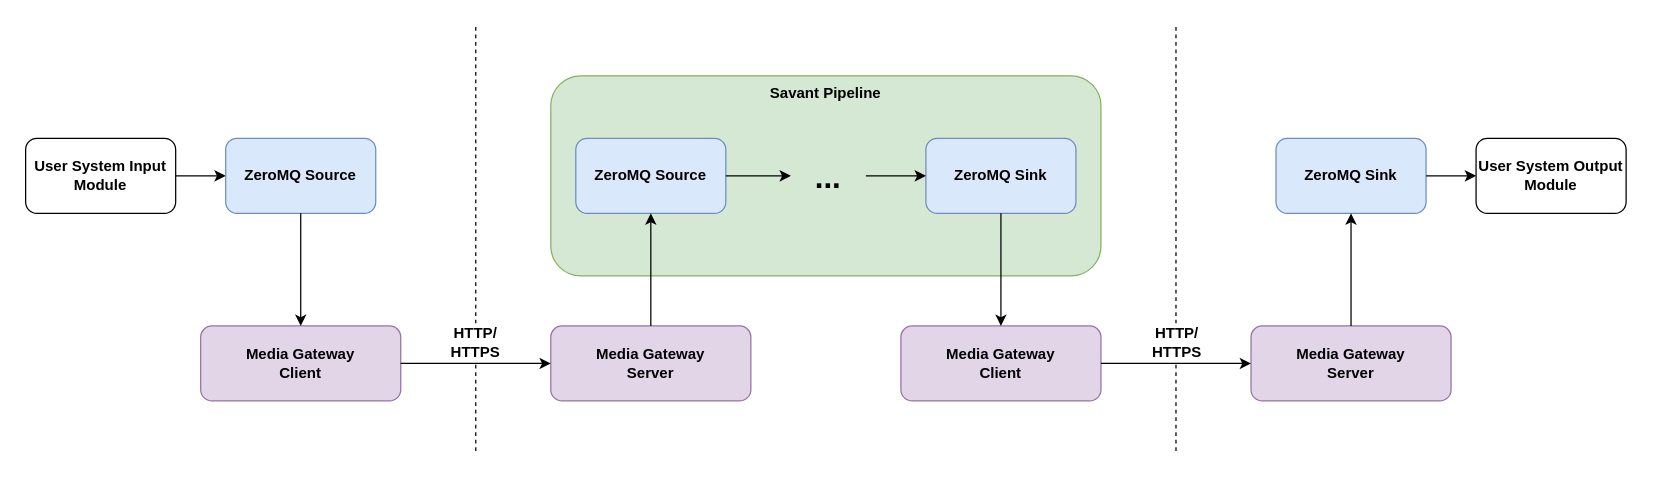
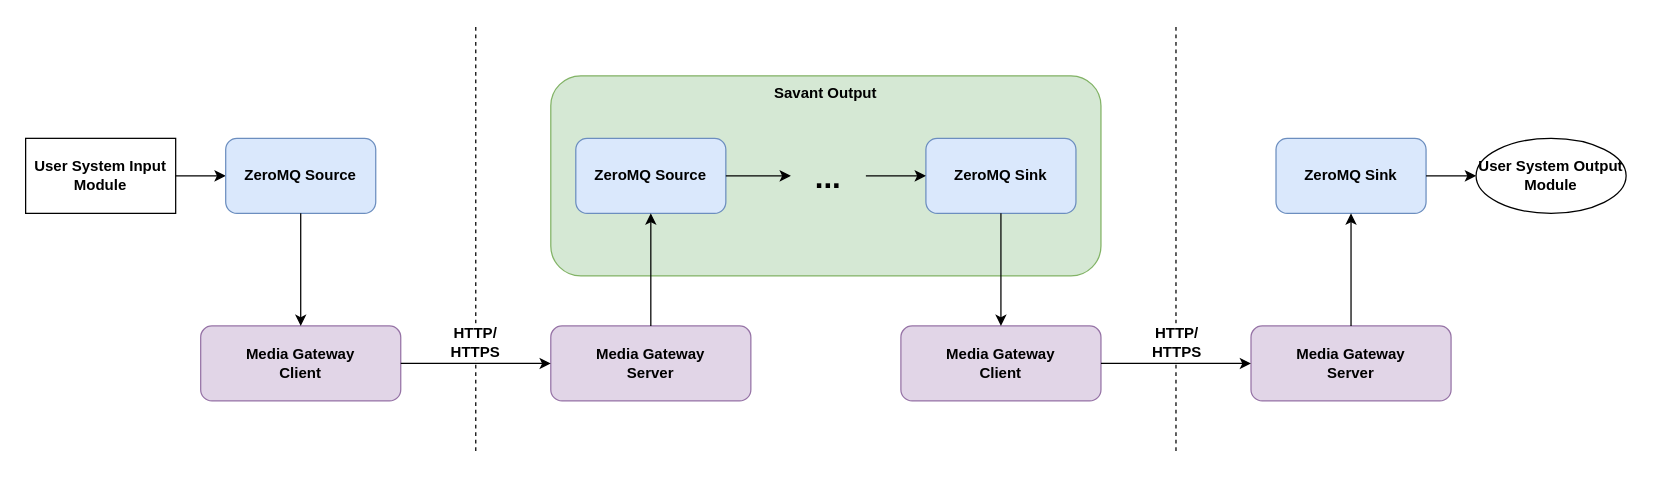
  <mxCell id="0" />
  <mxCell id="1" parent="0" />
- <mxCell id="2" value="&lt;b&gt;Savant Pipeline&lt;/b&gt;" style="rounded=1;whiteSpace=wrap;html=1;fillColor=#d5e8d4;strokeColor=#82b366;labelPosition=center;verticalLabelPosition=middle;align=center;verticalAlign=top;" vertex="1" parent="1"><mxGeometry x="440" y="60" width="440" height="160" as="geometry" /></mxCell>
+ <mxCell id="2" value="&lt;b&gt;Savant Output&lt;/b&gt;" style="rounded=1;whiteSpace=wrap;html=1;fillColor=#d5e8d4;strokeColor=#82b366;labelPosition=center;verticalLabelPosition=middle;align=center;verticalAlign=top;" vertex="1" parent="1"><mxGeometry x="440" y="60" width="440" height="160" as="geometry" /></mxCell>
  <mxCell id="3" value="&lt;b&gt;Media Gateway&lt;br&gt;Client&lt;/b&gt;" style="rounded=1;whiteSpace=wrap;html=1;fillColor=#e1d5e7;strokeColor=#9673a6;" vertex="1" parent="1"><mxGeometry x="720" y="260" width="160" height="60" as="geometry" /></mxCell>
  <mxCell id="4" value="&lt;b&gt;Media Gateway&lt;br&gt;Server&lt;/b&gt;" style="rounded=1;whiteSpace=wrap;html=1;fillColor=#e1d5e7;strokeColor=#9673a6;" vertex="1" parent="1"><mxGeometry x="1000" y="260" width="160" height="60" as="geometry" /></mxCell>
- <mxCell id="5" value="User System Output Module" style="rounded=1;whiteSpace=wrap;html=1;fontStyle=1" vertex="1" parent="1"><mxGeometry x="1180" y="110" width="120" height="60" as="geometry" /></mxCell>
+ <mxCell id="5" value="User System Output Module" style="ellipse;whiteSpace=wrap;html=1;fontStyle=1;" vertex="1" parent="1"><mxGeometry x="1180" y="110" width="120" height="60" as="geometry" /></mxCell>
  <mxCell id="6" value="&lt;b&gt;ZeroMQ Sink&lt;/b&gt;" style="rounded=1;whiteSpace=wrap;html=1;fillColor=#dae8fc;strokeColor=#6c8ebf;" vertex="1" parent="1"><mxGeometry x="740" y="110" width="120" height="60" as="geometry" /></mxCell>
  <mxCell id="7" value="&lt;b&gt;ZeroMQ Source&lt;/b&gt;" style="rounded=1;whiteSpace=wrap;html=1;fillColor=#dae8fc;strokeColor=#6c8ebf;" vertex="1" parent="1"><mxGeometry x="460" y="110" width="120" height="60" as="geometry" /></mxCell>
  <mxCell id="8" value="&lt;b&gt;&lt;font style=&quot;font-size: 25px;&quot;&gt;...&lt;/font&gt;&lt;/b&gt;" style="text;html=1;align=center;verticalAlign=middle;whiteSpace=wrap;rounded=0;" vertex="1" parent="1"><mxGeometry x="632" y="125" width="60" height="30" as="geometry" /></mxCell>
  <mxCell id="9" value="" style="endArrow=classic;html=1;rounded=0;exitX=1;exitY=0.5;exitDx=0;exitDy=0;entryX=0;entryY=0.5;entryDx=0;entryDy=0;" edge="1" parent="1" source="7" target="8"><mxGeometry width="50" height="50" relative="1" as="geometry"><mxPoint x="770" y="430" as="sourcePoint" /><mxPoint x="820" y="380" as="targetPoint" /></mxGeometry></mxCell>
  <mxCell id="10" value="" style="endArrow=classic;html=1;rounded=0;entryX=0;entryY=0.5;entryDx=0;entryDy=0;exitX=1;exitY=0.5;exitDx=0;exitDy=0;" edge="1" parent="1" source="8" target="6"><mxGeometry width="50" height="50" relative="1" as="geometry"><mxPoint x="770" y="430" as="sourcePoint" /><mxPoint x="820" y="380" as="targetPoint" /></mxGeometry></mxCell>
- <mxCell id="11" value="User System Input Module" style="rounded=1;whiteSpace=wrap;html=1;fontStyle=1" vertex="1" parent="1"><mxGeometry x="20" y="110" width="120" height="60" as="geometry" /></mxCell>
+ <mxCell id="11" value="User System Input Module" style="whiteSpace=wrap;html=1;fontStyle=1;rounded=0;" vertex="1" parent="1"><mxGeometry x="20" y="110" width="120" height="60" as="geometry" /></mxCell>
  <mxCell id="12" value="&lt;b&gt;ZeroMQ Sink&lt;/b&gt;" style="rounded=1;whiteSpace=wrap;html=1;fillColor=#dae8fc;strokeColor=#6c8ebf;" vertex="1" parent="1"><mxGeometry x="1020" y="110" width="120" height="60" as="geometry" /></mxCell>
  <mxCell id="13" value="" style="endArrow=classic;html=1;rounded=0;exitX=0.5;exitY=1;exitDx=0;exitDy=0;entryX=0.5;entryY=0;entryDx=0;entryDy=0;" edge="1" parent="1" source="6" target="3"><mxGeometry width="50" height="50" relative="1" as="geometry"><mxPoint x="770" y="430" as="sourcePoint" /><mxPoint x="820" y="380" as="targetPoint" /></mxGeometry></mxCell>
  <mxCell id="14" value="" style="endArrow=classic;html=1;rounded=0;exitX=1;exitY=0.5;exitDx=0;exitDy=0;entryX=0;entryY=0.5;entryDx=0;entryDy=0;" edge="1" parent="1" source="3" target="4"><mxGeometry width="50" height="50" relative="1" as="geometry"><mxPoint x="770" y="430" as="sourcePoint" /><mxPoint x="820" y="380" as="targetPoint" /></mxGeometry></mxCell>
  <mxCell id="15" value="" style="endArrow=classic;html=1;rounded=0;exitX=0.5;exitY=0;exitDx=0;exitDy=0;entryX=0.5;entryY=1;entryDx=0;entryDy=0;" edge="1" parent="1" source="4" target="12"><mxGeometry width="50" height="50" relative="1" as="geometry"><mxPoint x="770" y="430" as="sourcePoint" /><mxPoint x="820" y="380" as="targetPoint" /></mxGeometry></mxCell>
  <mxCell id="16" value="" style="endArrow=classic;html=1;rounded=0;exitX=1;exitY=0.5;exitDx=0;exitDy=0;entryX=0;entryY=0.5;entryDx=0;entryDy=0;" edge="1" parent="1" source="12" target="5"><mxGeometry width="50" height="50" relative="1" as="geometry"><mxPoint x="770" y="430" as="sourcePoint" /><mxPoint x="820" y="380" as="targetPoint" /></mxGeometry></mxCell>
  <mxCell id="17" value="" style="endArrow=none;dashed=1;html=1;rounded=0;" edge="1" parent="1"><mxGeometry width="50" height="50" relative="1" as="geometry"><mxPoint x="940" y="360" as="sourcePoint" /><mxPoint x="940" as="targetPoint" y="20" /></mxGeometry></mxCell>
  <mxCell id="18" value="" style="endArrow=classic;html=1;rounded=0;exitX=1;exitY=0.5;exitDx=0;exitDy=0;entryX=0;entryY=0.5;entryDx=0;entryDy=0;" edge="1" parent="1" source="11" target="19"><mxGeometry width="50" height="50" relative="1" as="geometry"><mxPoint x="240" y="140" as="sourcePoint" /><mxPoint x="460" y="140" as="targetPoint" /></mxGeometry></mxCell>
  <mxCell id="19" value="&lt;b&gt;ZeroMQ Source&lt;/b&gt;" style="rounded=1;whiteSpace=wrap;html=1;fillColor=#dae8fc;strokeColor=#6c8ebf;" vertex="1" parent="1"><mxGeometry x="180" y="110" width="120" height="60" as="geometry" /></mxCell>
  <mxCell id="20" value="&lt;b&gt;Media Gateway&lt;br&gt;Client&lt;/b&gt;" style="rounded=1;whiteSpace=wrap;html=1;fillColor=#e1d5e7;strokeColor=#9673a6;" vertex="1" parent="1"><mxGeometry x="160" y="260" width="160" height="60" as="geometry" /></mxCell>
  <mxCell id="21" value="&lt;b&gt;Media Gateway&lt;br&gt;Server&lt;/b&gt;" style="rounded=1;whiteSpace=wrap;html=1;fillColor=#e1d5e7;strokeColor=#9673a6;" vertex="1" parent="1"><mxGeometry x="440" y="260" width="160" height="60" as="geometry" /></mxCell>
  <mxCell id="22" value="" style="endArrow=classic;html=1;rounded=0;exitX=0.5;exitY=1;exitDx=0;exitDy=0;" edge="1" parent="1" source="19" target="20"><mxGeometry width="50" height="50" relative="1" as="geometry"><mxPoint x="660" y="430" as="sourcePoint" /><mxPoint x="710" y="380" as="targetPoint" /></mxGeometry></mxCell>
  <mxCell id="23" value="" style="endArrow=classic;html=1;rounded=0;exitX=1;exitY=0.5;exitDx=0;exitDy=0;entryX=0;entryY=0.5;entryDx=0;entryDy=0;" edge="1" parent="1" source="20" target="21"><mxGeometry width="50" height="50" relative="1" as="geometry"><mxPoint x="660" y="430" as="sourcePoint" /><mxPoint x="710" y="380" as="targetPoint" /></mxGeometry></mxCell>
  <mxCell id="24" value="" style="endArrow=classic;html=1;rounded=0;exitX=0.5;exitY=0;exitDx=0;exitDy=0;entryX=0.5;entryY=1;entryDx=0;entryDy=0;" edge="1" parent="1" source="21" target="7"><mxGeometry width="50" height="50" relative="1" as="geometry"><mxPoint x="660" y="430" as="sourcePoint" /><mxPoint x="710" y="380" as="targetPoint" /></mxGeometry></mxCell>
  <mxCell id="25" value="" style="endArrow=none;dashed=1;html=1;rounded=0;" edge="1" parent="1"><mxGeometry width="50" height="50" relative="1" as="geometry"><mxPoint x="380" y="360" as="sourcePoint" /><mxPoint x="380" as="targetPoint" y="20" /></mxGeometry></mxCell>
  <mxCell id="26" value="HTTP/&lt;div&gt;HTTPS&lt;/div&gt;" style="text;html=1;align=center;verticalAlign=middle;whiteSpace=wrap;rounded=0;fontStyle=1;fillColor=default;" vertex="1" parent="1"><mxGeometry x="350" y="258" width="60" height="30" as="geometry" /></mxCell>
  <mxCell id="27" value="HTTP/&lt;div&gt;HTTPS&lt;/div&gt;" style="text;html=1;align=center;verticalAlign=middle;whiteSpace=wrap;rounded=0;fontStyle=1;fillColor=default;" vertex="1" parent="1"><mxGeometry x="911" y="258" width="60" height="30" as="geometry" /></mxCell>
